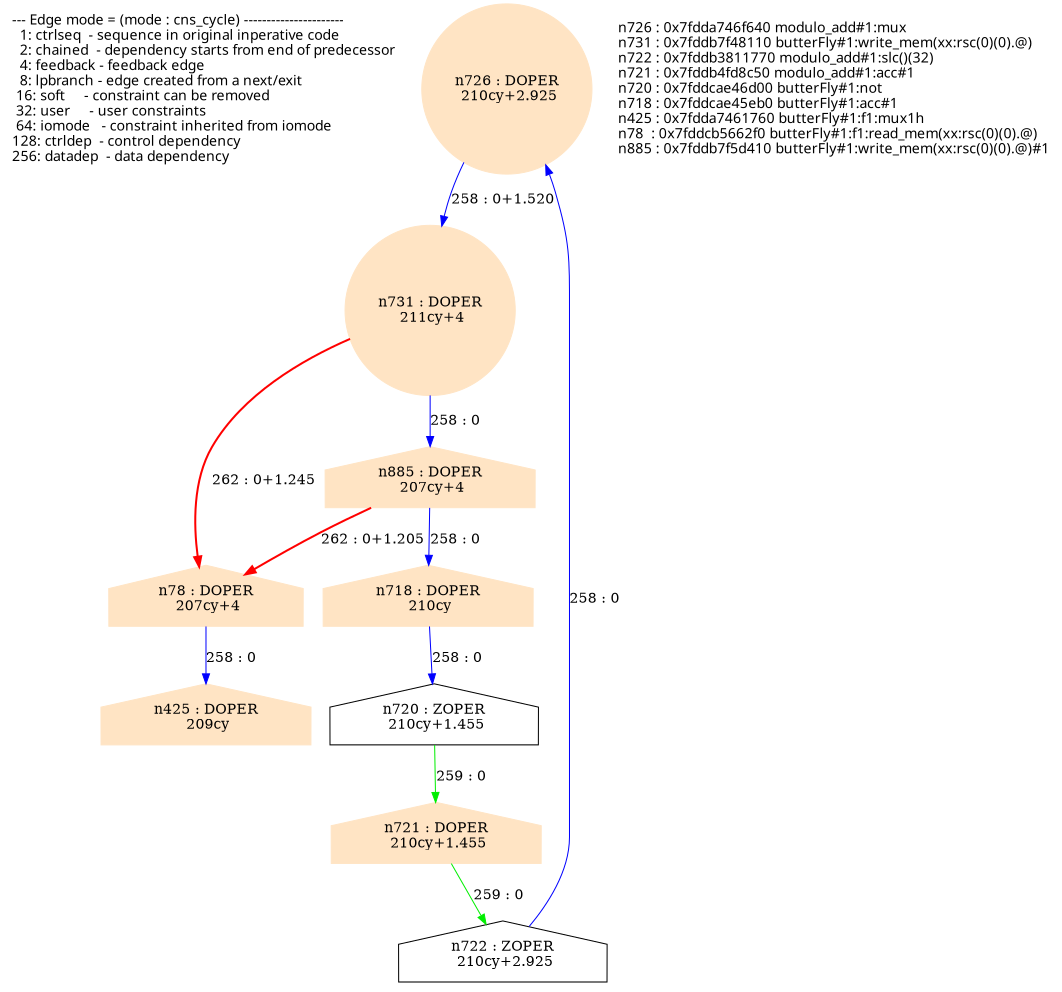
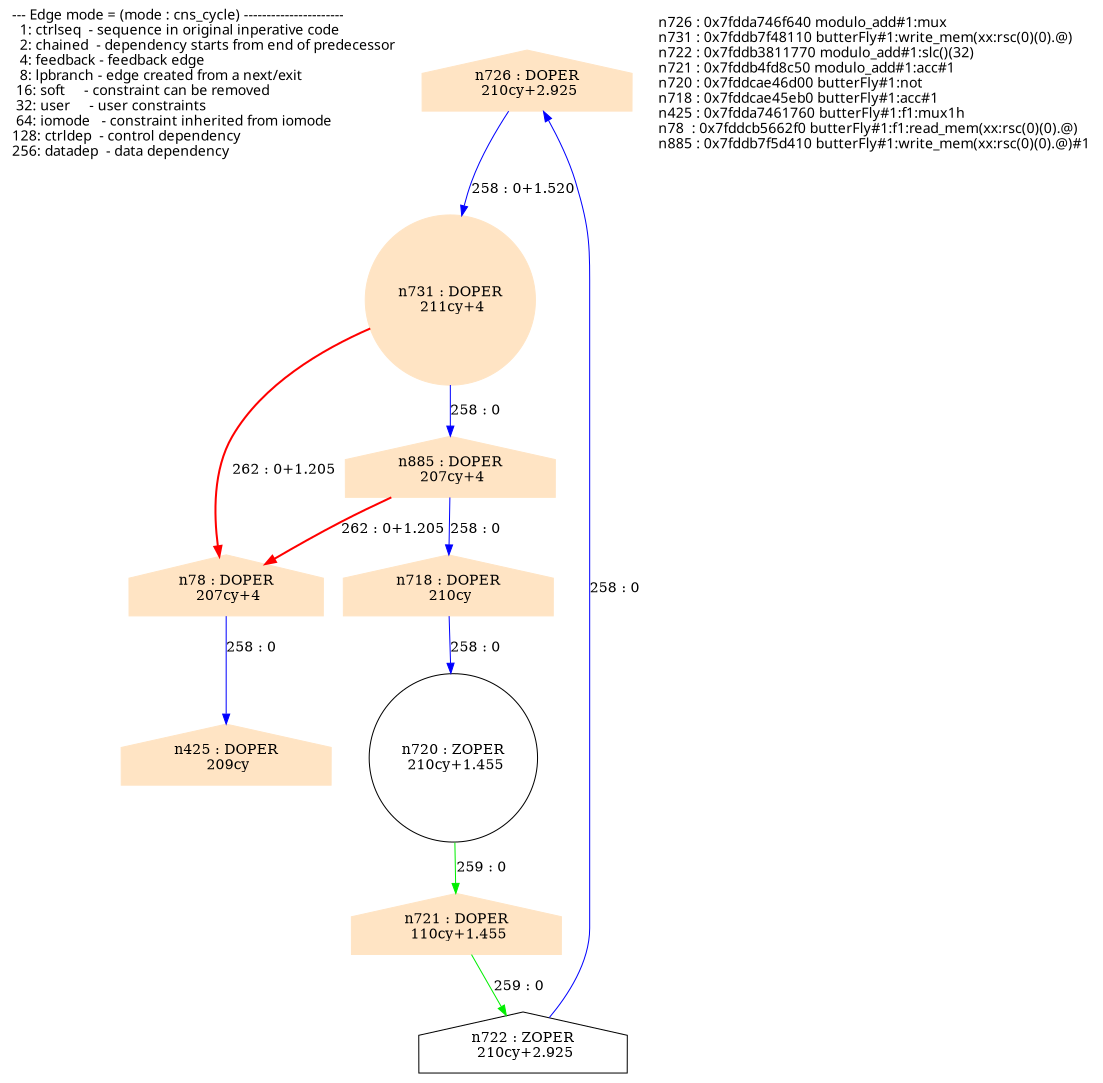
  digraph {
    node [shape=house color=bisque style=filled]
    edge [color=blue]
    n1 [fontname=Fixed label="--- Edge mode = (mode : cns_cycle) ----------------------\l  1: ctrlseq  - sequence in original inperative code     \l  2: chained  - dependency starts from end of predecessor\l  4: feedback - feedback edge                            \l  8: lpbranch - edge created from a next/exit            \l 16: soft     - constraint can be removed                \l 32: user     - user constraints                         \l 64: iomode   - constraint inherited from iomode         \l128: ctrldep  - control dependency                       \l256: datadep  - data dependency                          \l" labeljust=left shape=none color="" style=""]
-   n2 [label="n726 : DOPER\n 210cy+2.925\n" shape=circle]
+   n2 [label="n726 : DOPER\n 210cy+2.925\n"]
    n3 [label="n731 : DOPER\n 211cy+4\n" shape=circle]
    n4 [label="n78 : DOPER\n 207cy+4\n"]
    n5 [label="n885 : DOPER\n 207cy+4\n"]
    n6 [label="n425 : DOPER\n 209cy\n"]
    n7 [label="n718 : DOPER\n 210cy\n"]
    n8 [label="n722 : ZOPER\n 210cy+2.925\n" color="" style=""]
-   n9 [label="n721 : DOPER\n 210cy+1.455\n"]
-   n10 [label="n720 : ZOPER\n 210cy+1.455\n" color="" style=""]
+   n9 [label="n721 : DOPER\n 110cy+1.455\n"]
+   n10 [label="n720 : ZOPER\n 210cy+1.455\n" shape=circle color="" style=""]
    n11 [fontname=Fixed label="n726 : 0x7fdda746f640 modulo_add#1:mux\ln731 : 0x7fddb7f48110 butterFly#1:write_mem(xx:rsc(0)(0).@)\ln722 : 0x7fddb3811770 modulo_add#1:slc()(32)\ln721 : 0x7fddb4fd8c50 modulo_add#1:acc#1\ln720 : 0x7fddcae46d00 butterFly#1:not\ln718 : 0x7fddcae45eb0 butterFly#1:acc#1\ln425 : 0x7fdda7461760 butterFly#1:f1:mux1h\ln78  : 0x7fddcb5662f0 butterFly#1:f1:read_mem(xx:rsc(0)(0).@)\ln885 : 0x7fddb7f5d410 butterFly#1:write_mem(xx:rsc(0)(0).@)#1\l" labeljust=left shape=none color="" style=""]
    n2 -> n3 [label="258 : 0+1.520"]
-   n3 -> n4 [color=red label="262 : 0+1.245" style=bold]
+   n3 -> n4 [color=red label="262 : 0+1.205" style=bold]
    n3 -> n5 [label="258 : 0"]
    n4 -> n6 [label="258 : 0"]
    n5 -> n4 [color=red label="262 : 0+1.205" style=bold]
    n5 -> n7 [label="258 : 0"]
    n7 -> n10 [label="258 : 0"]
    n8 -> n2 [label="258 : 0"]
    n9 -> n8 [color=green2 label="259 : 0"]
    n10 -> n9 [color=green2 label="259 : 0"]
  }
